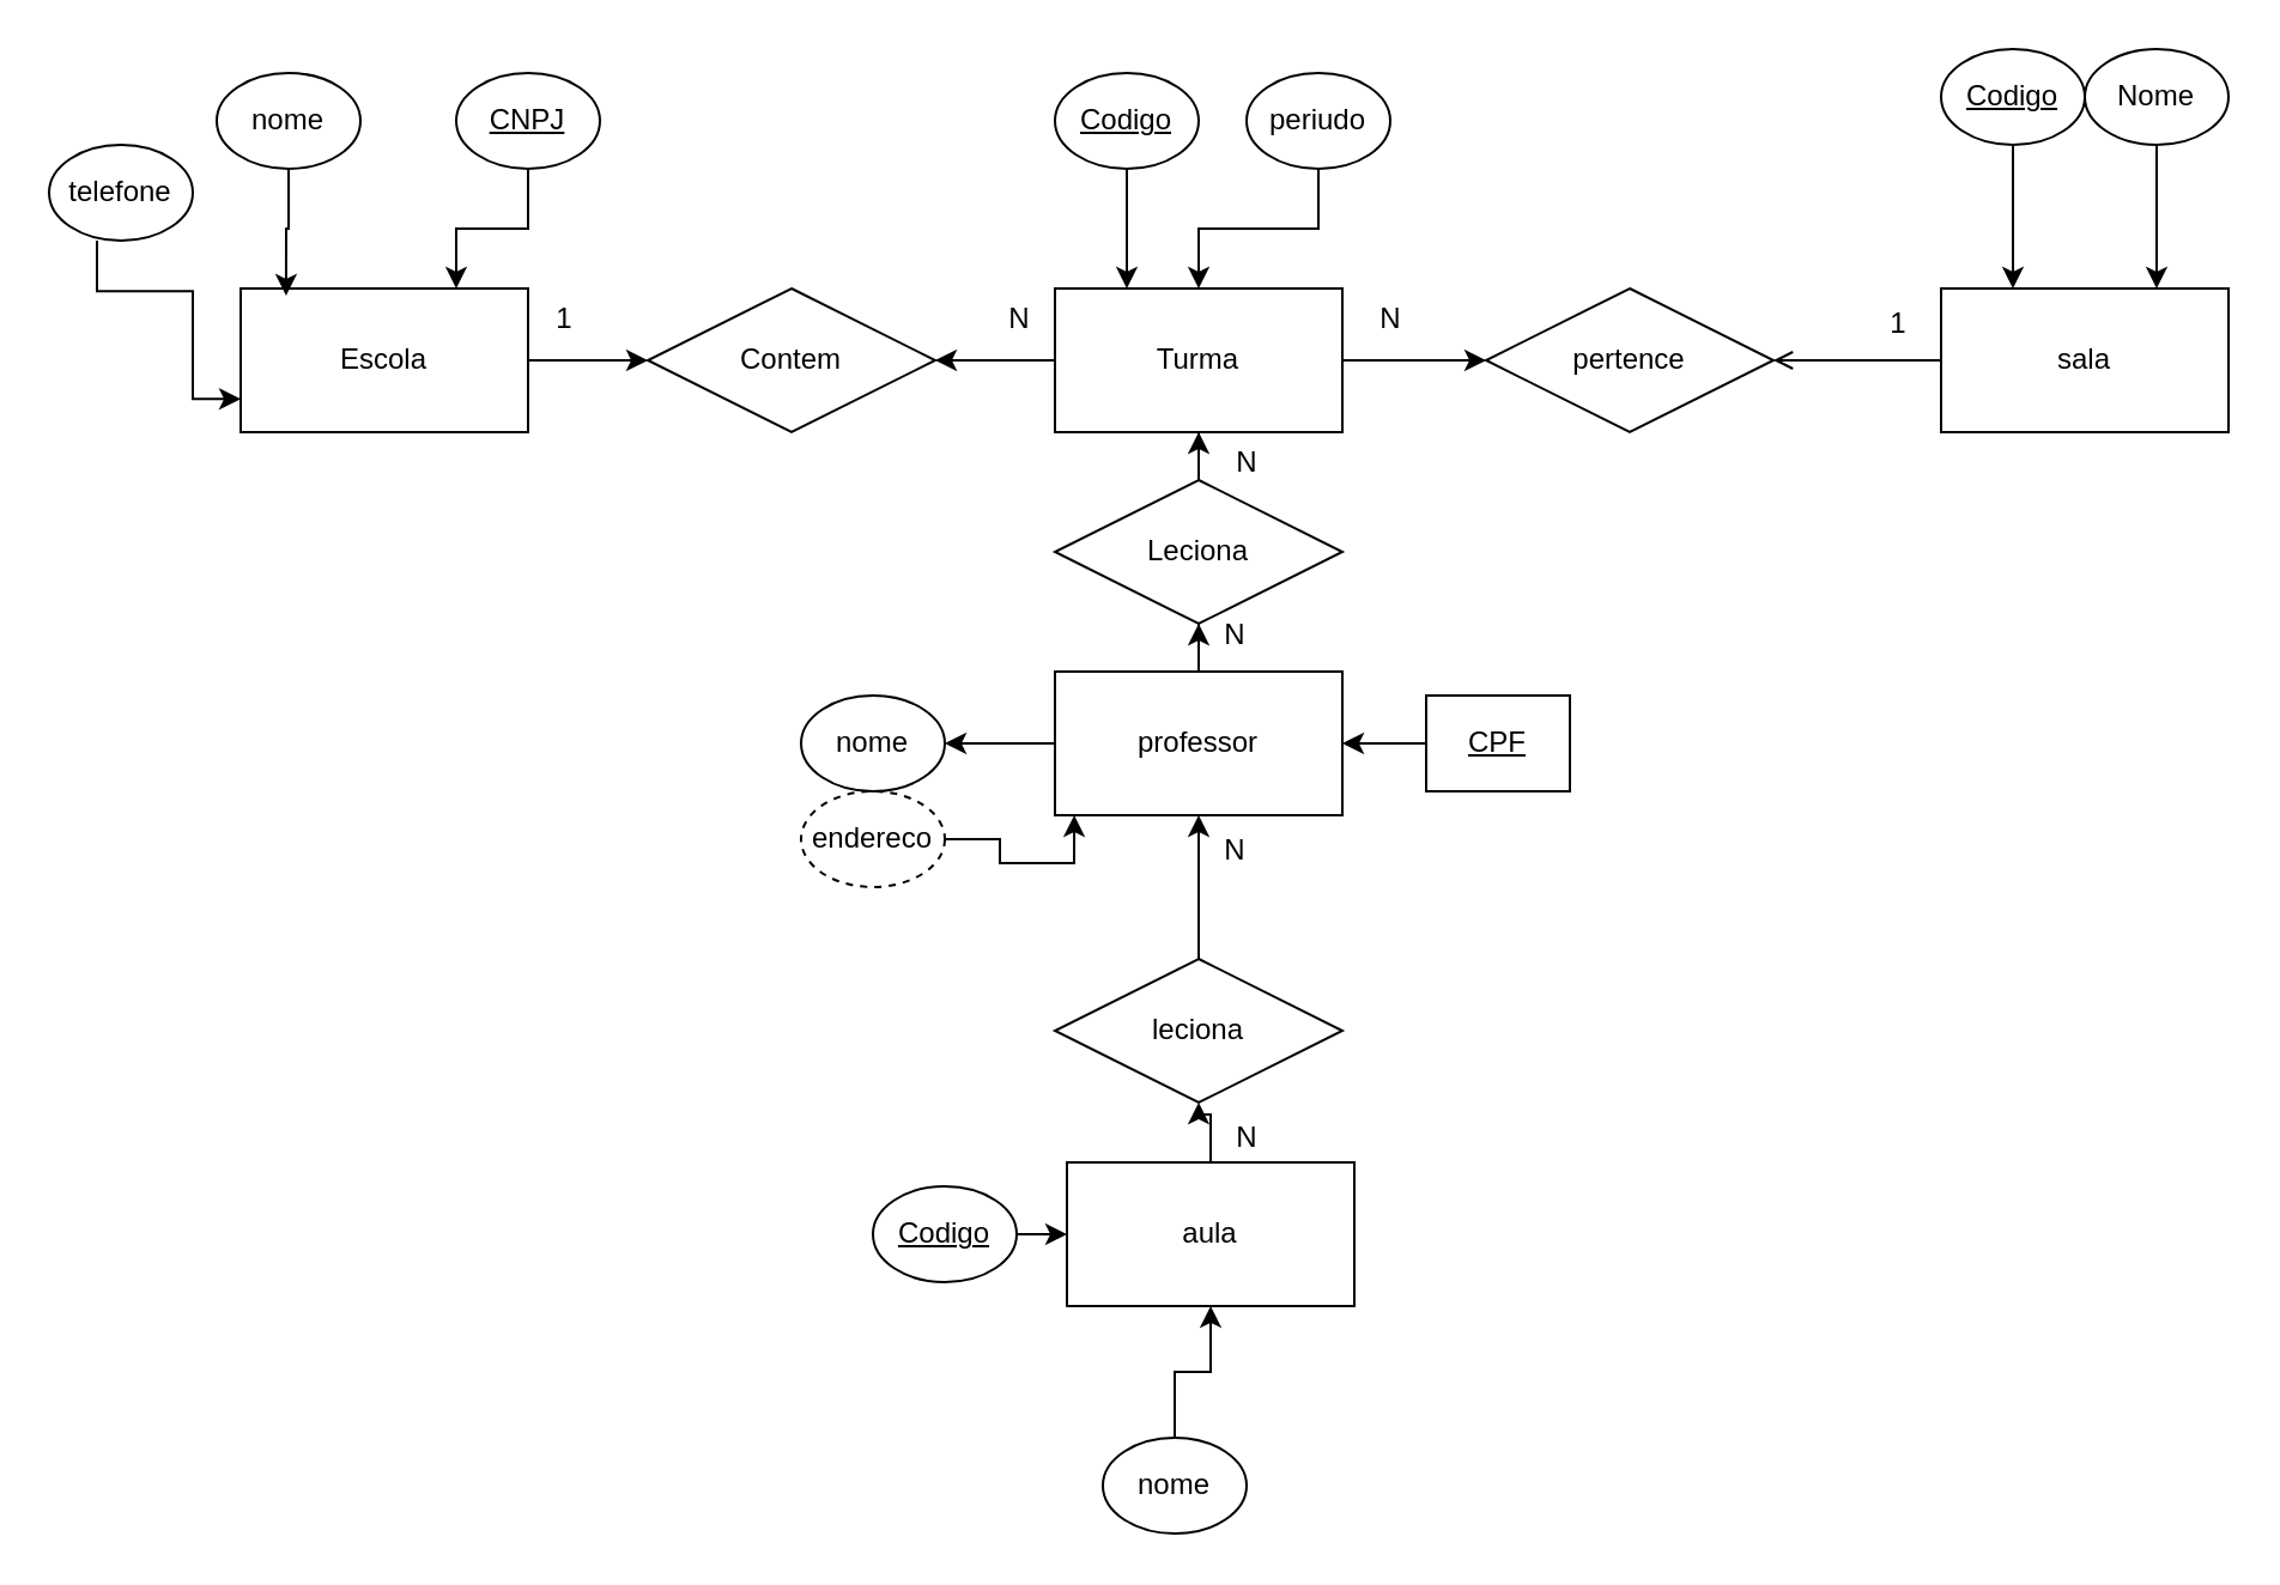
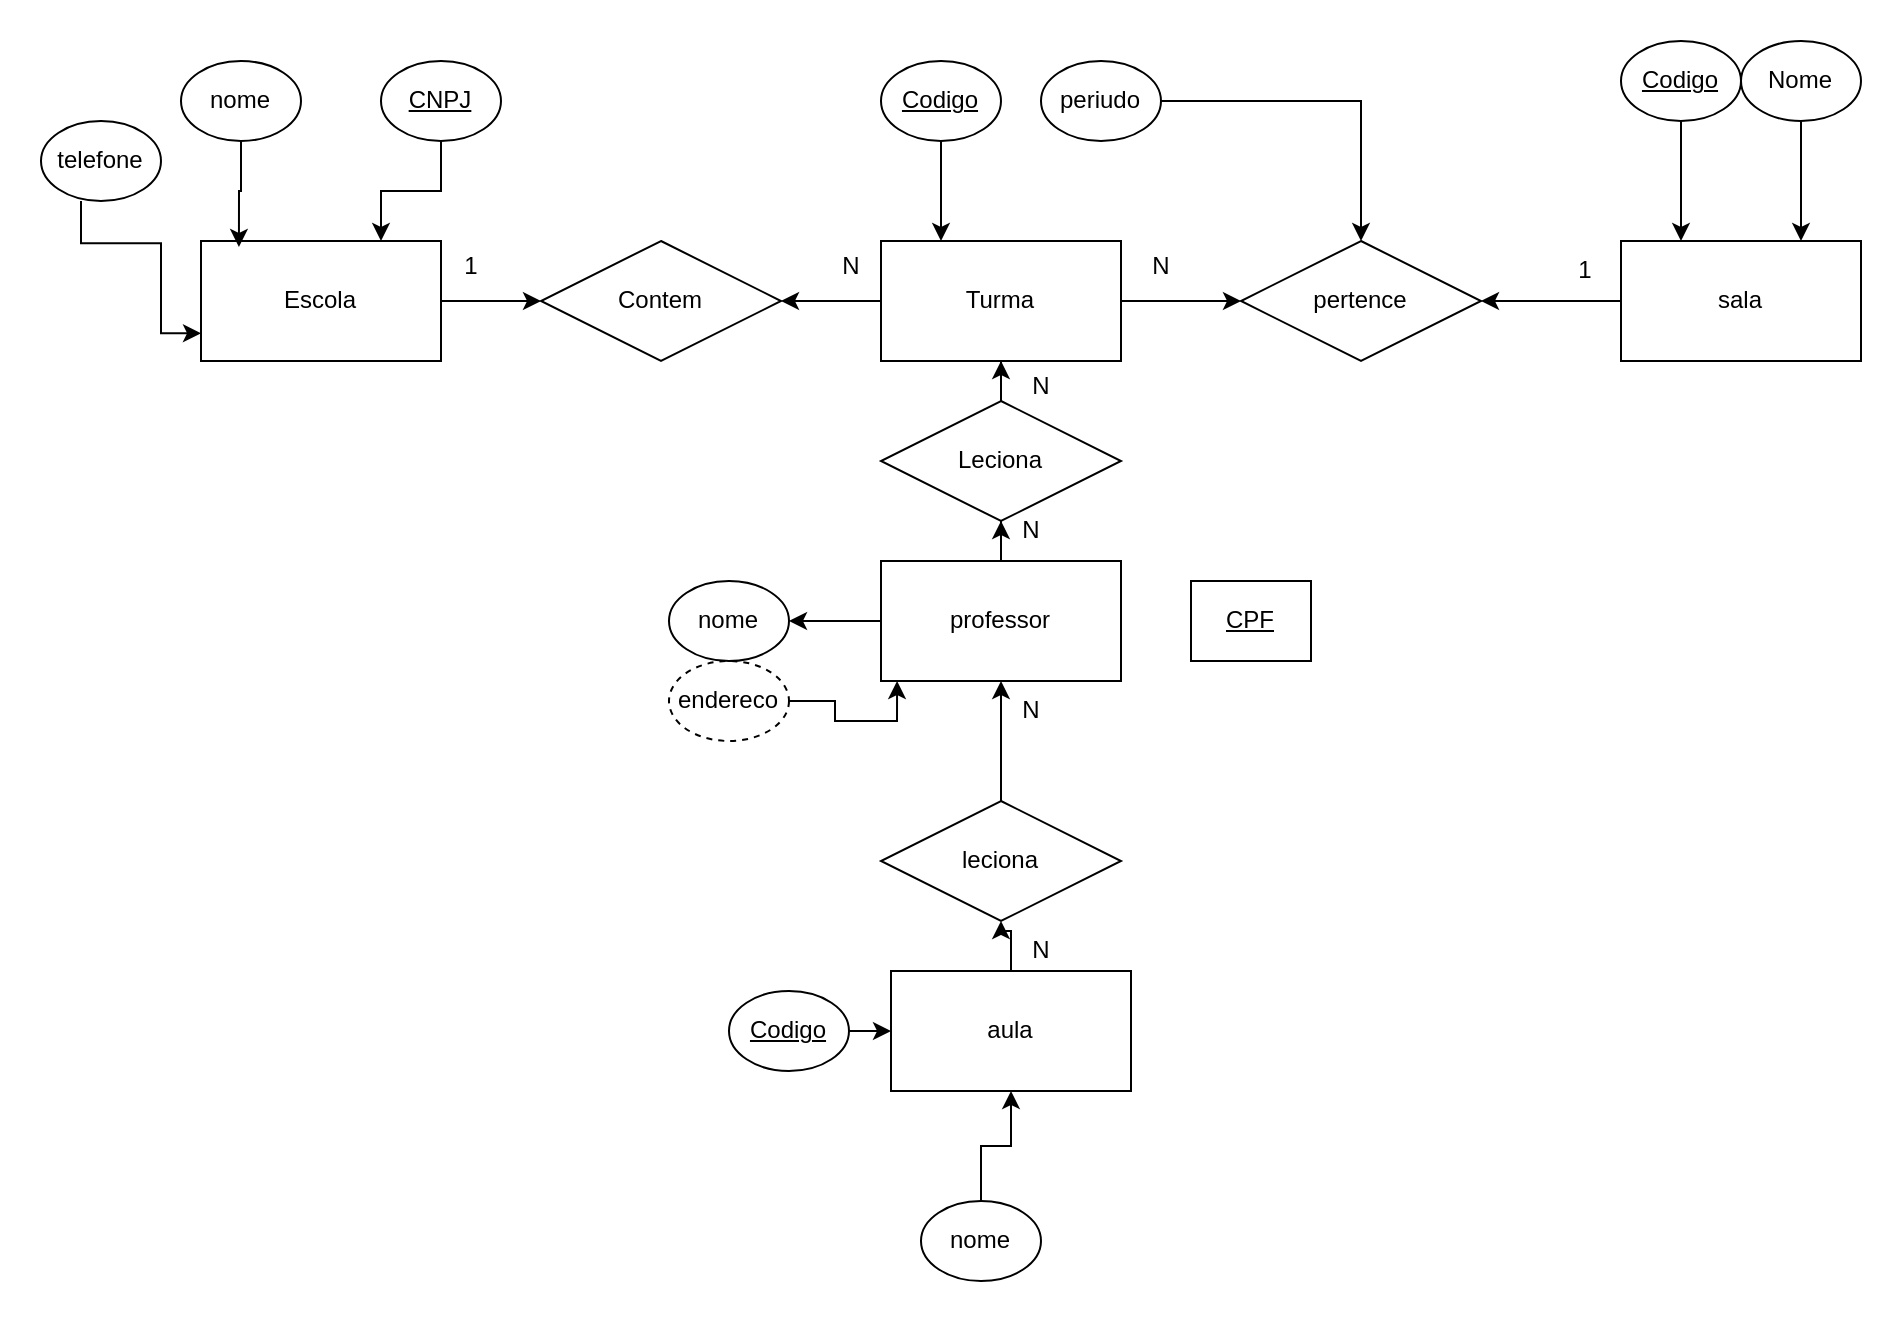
  <mxCell id="0" />
  <mxCell id="1" parent="0" />
  <mxCell id="2" style="edgeStyle=orthogonalEdgeStyle;rounded=0;orthogonalLoop=1;jettySize=auto;html=1;entryX=1;entryY=0.5;entryDx=0;entryDy=0;" edge="1" parent="1" source="4" target="17"><mxGeometry relative="1" as="geometry" /></mxCell>
  <mxCell id="3" style="edgeStyle=orthogonalEdgeStyle;rounded=0;orthogonalLoop=1;jettySize=auto;html=1;entryX=0;entryY=0.5;entryDx=0;entryDy=0;" edge="1" parent="1" source="4" target="39"><mxGeometry relative="1" as="geometry" /></mxCell>
  <mxCell id="4" value="Turma" style="rounded=0;whiteSpace=wrap;html=1;" vertex="1" parent="1"><mxGeometry x="440" y="120" width="120" height="60" as="geometry" /></mxCell>
  <mxCell id="5" style="edgeStyle=orthogonalEdgeStyle;rounded=0;orthogonalLoop=1;jettySize=auto;html=1;entryX=0;entryY=0.5;entryDx=0;entryDy=0;" edge="1" parent="1" source="6" target="17"><mxGeometry relative="1" as="geometry" /></mxCell>
  <mxCell id="6" value="Escola" style="rounded=0;whiteSpace=wrap;html=1;" vertex="1" parent="1"><mxGeometry x="100" y="120" width="120" height="60" as="geometry" /></mxCell>
  <mxCell id="7" style="edgeStyle=orthogonalEdgeStyle;rounded=0;orthogonalLoop=1;jettySize=auto;html=1;entryX=0.75;entryY=0;entryDx=0;entryDy=0;" edge="1" parent="1" source="8" target="6"><mxGeometry relative="1" as="geometry" /></mxCell>
  <mxCell id="8" value="&lt;u&gt;CNPJ&lt;/u&gt;" style="ellipse;whiteSpace=wrap;html=1;align=center;" vertex="1" parent="1"><mxGeometry x="190" y="30" width="60" height="40" as="geometry" /></mxCell>
  <mxCell id="9" value="nome" style="ellipse;whiteSpace=wrap;html=1;align=center;" vertex="1" parent="1"><mxGeometry x="90" y="30" width="60" height="40" as="geometry" /></mxCell>
  <mxCell id="10" style="edgeStyle=orthogonalEdgeStyle;rounded=0;orthogonalLoop=1;jettySize=auto;html=1;entryX=0;entryY=0.75;entryDx=0;entryDy=0;" edge="1" parent="1"><mxGeometry relative="1" as="geometry"><mxPoint x="40" y="99.996" as="sourcePoint" /><mxPoint x="100" y="166.14" as="targetPoint" /><Array as="points"><mxPoint x="40" y="121.14" /><mxPoint x="80" y="121.14" /><mxPoint x="80" y="166.14" /></Array></mxGeometry></mxCell>
  <mxCell id="11" value="telefone" style="ellipse;whiteSpace=wrap;html=1;align=center;" vertex="1" parent="1"><mxGeometry x="20" y="60" width="60" height="40" as="geometry" /></mxCell>
  <mxCell id="12" style="edgeStyle=orthogonalEdgeStyle;rounded=0;orthogonalLoop=1;jettySize=auto;html=1;entryX=0.158;entryY=0.05;entryDx=0;entryDy=0;entryPerimeter=0;" edge="1" parent="1" source="9" target="6"><mxGeometry relative="1" as="geometry" /></mxCell>
- <mxCell id="13" style="edgeStyle=orthogonalEdgeStyle;rounded=0;orthogonalLoop=1;jettySize=auto;html=1;" edge="1" parent="1" source="14" target="4"><mxGeometry relative="1" as="geometry" /></mxCell>
+ <mxCell id="13" style="edgeStyle=orthogonalEdgeStyle;rounded=0;orthogonalLoop=1;jettySize=auto;html=1;" edge="1" parent="1" source="14" target="39"><mxGeometry relative="1" as="geometry" /></mxCell>
  <mxCell id="14" value="periudo" style="ellipse;whiteSpace=wrap;html=1;align=center;" vertex="1" parent="1"><mxGeometry x="520" y="30" width="60" height="40" as="geometry" /></mxCell>
  <mxCell id="15" style="edgeStyle=orthogonalEdgeStyle;rounded=0;orthogonalLoop=1;jettySize=auto;html=1;entryX=0.25;entryY=0;entryDx=0;entryDy=0;" edge="1" parent="1" source="16" target="4"><mxGeometry relative="1" as="geometry" /></mxCell>
  <mxCell id="16" value="&lt;u&gt;Codigo&lt;/u&gt;" style="ellipse;whiteSpace=wrap;html=1;align=center;" vertex="1" parent="1"><mxGeometry x="440" y="30" width="60" height="40" as="geometry" /></mxCell>
  <mxCell id="17" value="Contem" style="shape=rhombus;perimeter=rhombusPerimeter;whiteSpace=wrap;html=1;align=center;" vertex="1" parent="1"><mxGeometry x="270" y="120" width="120" height="60" as="geometry" /></mxCell>
  <mxCell id="18" value="N" style="text;html=1;align=center;verticalAlign=middle;resizable=0;points=[];autosize=1;strokeColor=none;fillColor=none;" vertex="1" parent="1"><mxGeometry x="410" y="118" width="30" height="30" as="geometry" /></mxCell>
  <mxCell id="19" value="1" style="text;html=1;align=center;verticalAlign=middle;resizable=0;points=[];autosize=1;strokeColor=none;fillColor=none;" vertex="1" parent="1"><mxGeometry x="220" y="118" width="30" height="30" as="geometry" /></mxCell>
  <mxCell id="20" style="edgeStyle=orthogonalEdgeStyle;rounded=0;orthogonalLoop=1;jettySize=auto;html=1;entryX=1;entryY=0.5;entryDx=0;entryDy=0;" edge="1" parent="1" source="22" target="36"><mxGeometry relative="1" as="geometry" /></mxCell>
  <mxCell id="21" style="edgeStyle=orthogonalEdgeStyle;rounded=0;orthogonalLoop=1;jettySize=auto;html=1;exitX=0.5;exitY=0;exitDx=0;exitDy=0;" edge="1" parent="1" source="22" target="41"><mxGeometry relative="1" as="geometry" /></mxCell>
  <mxCell id="22" value="professor" style="rounded=0;whiteSpace=wrap;html=1;" vertex="1" parent="1"><mxGeometry x="440" y="280" width="120" height="60" as="geometry" /></mxCell>
  <mxCell id="23" style="edgeStyle=orthogonalEdgeStyle;rounded=0;orthogonalLoop=1;jettySize=auto;html=1;" edge="1" parent="1" source="24" target="38"><mxGeometry relative="1" as="geometry" /></mxCell>
  <mxCell id="24" value="aula" style="rounded=0;whiteSpace=wrap;html=1;" vertex="1" parent="1"><mxGeometry x="445" y="485" width="120" height="60" as="geometry" /></mxCell>
- <mxCell id="25" style="edgeStyle=orthogonalEdgeStyle;rounded=0;orthogonalLoop=1;jettySize=auto;html=1;entryX=1;entryY=0.5;entryDx=0;entryDy=0;endArrow=open;" edge="1" parent="1" source="26" target="39"><mxGeometry relative="1" as="geometry" /></mxCell>
+ <mxCell id="25" style="edgeStyle=orthogonalEdgeStyle;rounded=0;orthogonalLoop=1;jettySize=auto;html=1;entryX=1;entryY=0.5;entryDx=0;entryDy=0;" edge="1" parent="1" source="26" target="39"><mxGeometry relative="1" as="geometry" /></mxCell>
  <mxCell id="26" value="sala" style="rounded=0;whiteSpace=wrap;html=1;" vertex="1" parent="1"><mxGeometry x="810" y="120" width="120" height="60" as="geometry" /></mxCell>
  <mxCell id="27" style="edgeStyle=orthogonalEdgeStyle;rounded=0;orthogonalLoop=1;jettySize=auto;html=1;" edge="1" parent="1" source="28" target="24"><mxGeometry relative="1" as="geometry" /></mxCell>
  <mxCell id="28" value="&lt;u&gt;Codigo&lt;/u&gt;" style="ellipse;whiteSpace=wrap;html=1;align=center;" vertex="1" parent="1"><mxGeometry x="364" y="495" width="60" height="40" as="geometry" /></mxCell>
  <mxCell id="29" style="edgeStyle=orthogonalEdgeStyle;rounded=0;orthogonalLoop=1;jettySize=auto;html=1;entryX=0.25;entryY=0;entryDx=0;entryDy=0;" edge="1" parent="1" source="30" target="26"><mxGeometry relative="1" as="geometry" /></mxCell>
  <mxCell id="30" value="&lt;u&gt;Codigo&lt;/u&gt;" style="ellipse;whiteSpace=wrap;html=1;align=center;" vertex="1" parent="1"><mxGeometry x="810" y="20" width="60" height="40" as="geometry" /></mxCell>
  <mxCell id="31" style="edgeStyle=orthogonalEdgeStyle;rounded=0;orthogonalLoop=1;jettySize=auto;html=1;entryX=0.75;entryY=0;entryDx=0;entryDy=0;" edge="1" parent="1" source="32" target="26"><mxGeometry relative="1" as="geometry" /></mxCell>
  <mxCell id="32" value="Nome" style="ellipse;whiteSpace=wrap;html=1;align=center;" vertex="1" parent="1"><mxGeometry x="870" y="20" width="60" height="40" as="geometry" /></mxCell>
- <mxCell id="33" style="edgeStyle=orthogonalEdgeStyle;rounded=0;orthogonalLoop=1;jettySize=auto;html=1;entryX=1;entryY=0.5;entryDx=0;entryDy=0;" edge="1" parent="1" source="34" target="22"><mxGeometry relative="1" as="geometry" /></mxCell>
  <mxCell id="34" value="&lt;u&gt;CPF&lt;/u&gt;" style="whiteSpace=wrap;html=1;align=center;rounded=0;" vertex="1" parent="1"><mxGeometry x="595" y="290" width="60" height="40" as="geometry" /></mxCell>
  <mxCell id="35" value="endereco" style="ellipse;whiteSpace=wrap;html=1;align=center;dashed=1;" vertex="1" parent="1"><mxGeometry x="334" y="330" width="60" height="40" as="geometry" /></mxCell>
  <mxCell id="36" value="nome" style="ellipse;whiteSpace=wrap;html=1;align=center;" vertex="1" parent="1"><mxGeometry x="334" y="290" width="60" height="40" as="geometry" /></mxCell>
  <mxCell id="37" style="edgeStyle=orthogonalEdgeStyle;rounded=0;orthogonalLoop=1;jettySize=auto;html=1;entryX=0.5;entryY=1;entryDx=0;entryDy=0;" edge="1" parent="1" source="38" target="22"><mxGeometry relative="1" as="geometry" /></mxCell>
  <mxCell id="38" value="leciona" style="shape=rhombus;perimeter=rhombusPerimeter;whiteSpace=wrap;html=1;align=center;" vertex="1" parent="1"><mxGeometry x="440" y="400" width="120" height="60" as="geometry" /></mxCell>
  <mxCell id="39" value="pertence" style="shape=rhombus;perimeter=rhombusPerimeter;whiteSpace=wrap;html=1;align=center;" vertex="1" parent="1"><mxGeometry x="620" y="120" width="120" height="60" as="geometry" /></mxCell>
  <mxCell id="40" style="edgeStyle=orthogonalEdgeStyle;rounded=0;orthogonalLoop=1;jettySize=auto;html=1;exitX=0.5;exitY=0;exitDx=0;exitDy=0;" edge="1" parent="1" source="41" target="4"><mxGeometry relative="1" as="geometry" /></mxCell>
  <mxCell id="41" value="Leciona" style="shape=rhombus;perimeter=rhombusPerimeter;whiteSpace=wrap;html=1;align=center;" vertex="1" parent="1"><mxGeometry x="440" y="200" width="120" height="60" as="geometry" /></mxCell>
  <mxCell id="42" value="1" style="text;html=1;align=center;verticalAlign=middle;resizable=0;points=[];autosize=1;strokeColor=none;fillColor=none;" vertex="1" parent="1"><mxGeometry x="777" y="120" width="30" height="30" as="geometry" /></mxCell>
  <mxCell id="43" value="N" style="text;html=1;align=center;verticalAlign=middle;resizable=0;points=[];autosize=1;strokeColor=none;fillColor=none;" vertex="1" parent="1"><mxGeometry x="565" y="118" width="30" height="30" as="geometry" /></mxCell>
  <mxCell id="44" style="edgeStyle=orthogonalEdgeStyle;rounded=0;orthogonalLoop=1;jettySize=auto;html=1;entryX=0.067;entryY=1;entryDx=0;entryDy=0;entryPerimeter=0;" edge="1" parent="1" source="35" target="22"><mxGeometry relative="1" as="geometry" /></mxCell>
  <mxCell id="45" style="edgeStyle=orthogonalEdgeStyle;rounded=0;orthogonalLoop=1;jettySize=auto;html=1;" edge="1" parent="1" source="46" target="24"><mxGeometry relative="1" as="geometry" /></mxCell>
  <mxCell id="46" value="nome" style="ellipse;whiteSpace=wrap;html=1;align=center;" vertex="1" parent="1"><mxGeometry x="460" y="600" width="60" height="40" as="geometry" /></mxCell>
  <mxCell id="47" value="N" style="text;html=1;align=center;verticalAlign=middle;resizable=0;points=[];autosize=1;strokeColor=none;fillColor=none;" vertex="1" parent="1"><mxGeometry x="505" y="178" width="30" height="30" as="geometry" /></mxCell>
  <mxCell id="48" value="N" style="text;html=1;align=center;verticalAlign=middle;resizable=0;points=[];autosize=1;strokeColor=none;fillColor=none;" vertex="1" parent="1"><mxGeometry x="500" y="250" width="30" height="30" as="geometry" /></mxCell>
  <mxCell id="49" value="N" style="text;html=1;align=center;verticalAlign=middle;resizable=0;points=[];autosize=1;strokeColor=none;fillColor=none;" vertex="1" parent="1"><mxGeometry x="505" y="460" width="30" height="30" as="geometry" /></mxCell>
  <mxCell id="50" value="N" style="text;html=1;align=center;verticalAlign=middle;resizable=0;points=[];autosize=1;strokeColor=none;fillColor=none;" vertex="1" parent="1"><mxGeometry x="500" y="340" width="30" height="30" as="geometry" /></mxCell>
